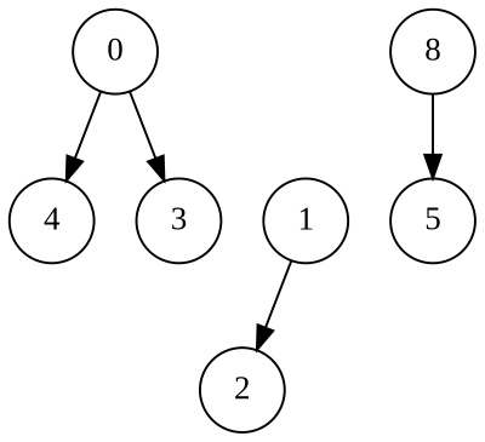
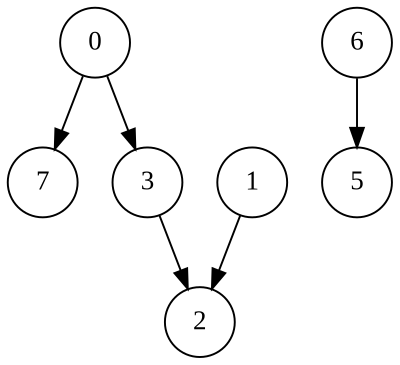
  digraph {
    fontname="Liberation Serif"
    node [fixedsize=true fontname="Liberation Serif" shape=circle]
    edge [fontname="Liberation Serif"]
    0 [height=0.5 width=0.5]
-   4 [height=0.5 width=0.5]
+   4 [height=0.5 width=0.5 label=7]
    3 [height=0.5 width=0.5]
    1 [height=0.5 width=0.5]
    2 [height=0.5 width=0.5]
    5 [height=0.5 width=0.5]
-   6 [height=0.5 width=0.5 label=8]
+   6 [height=0.5 width=0.5]
    0 -> 4
    0 -> 3
+   3 -> 2
    1 -> 2
    6 -> 5
  }
